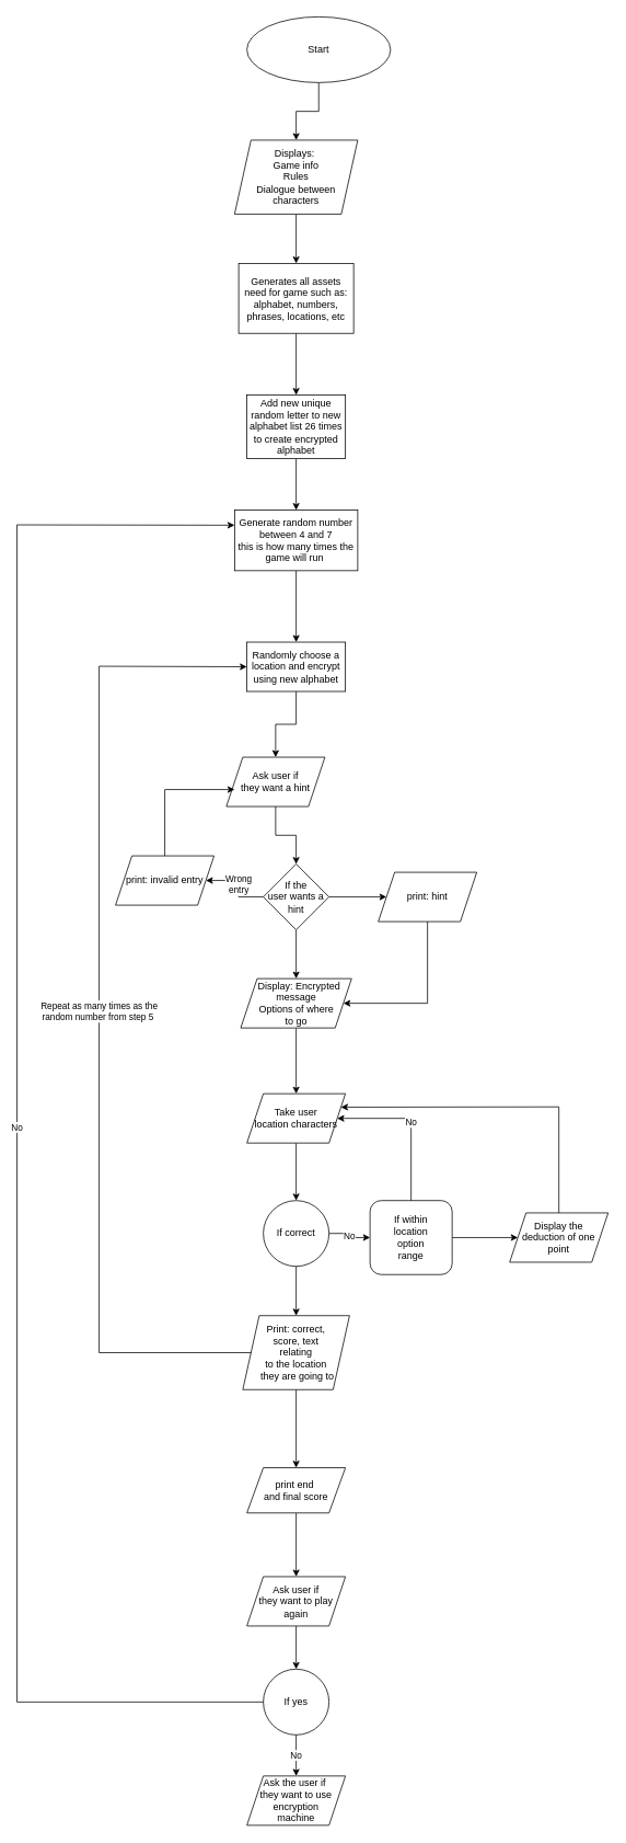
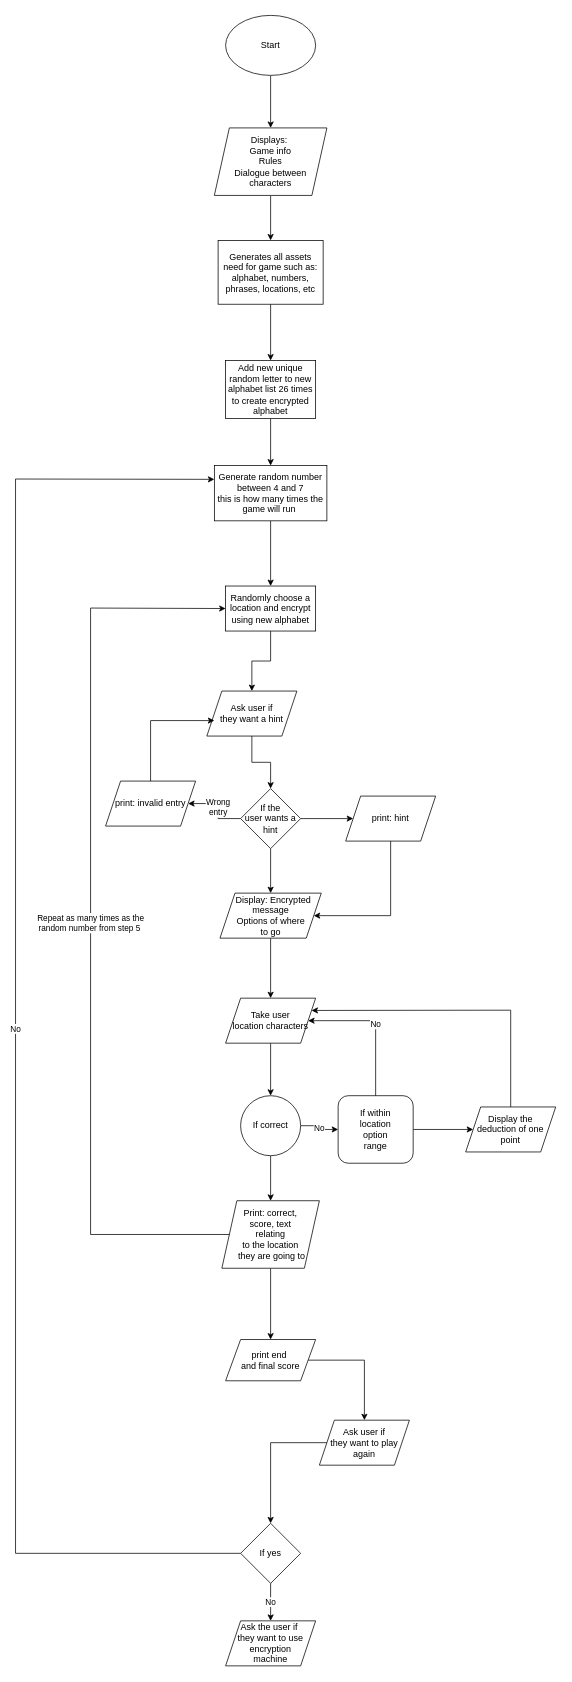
  <mxCell id="0" />
  <mxCell id="1" parent="0" />
  <mxCell id="2" value="" style="edgeStyle=orthogonalEdgeStyle;rounded=0;orthogonalLoop=1;jettySize=auto;html=1;" edge="1" parent="1" source="3" target="5"><mxGeometry relative="1" as="geometry" /></mxCell>
- <mxCell id="3" value="Start" style="ellipse;whiteSpace=wrap;html=1;" vertex="1" parent="1"><mxGeometry x="300" y="20" width="175" height="80" as="geometry" /></mxCell>
+ <mxCell id="3" value="Start" style="ellipse;whiteSpace=wrap;html=1;" vertex="1" parent="1"><mxGeometry x="300" y="20" width="120" height="80" as="geometry" /></mxCell>
  <mxCell id="4" value="" style="edgeStyle=orthogonalEdgeStyle;rounded=0;orthogonalLoop=1;jettySize=auto;html=1;" edge="1" parent="1" source="5" target="7"><mxGeometry relative="1" as="geometry" /></mxCell>
  <mxCell id="5" value="Displays:&amp;nbsp;&lt;br&gt;Game info&lt;br&gt;Rules&lt;br&gt;Dialogue between characters" style="shape=parallelogram;perimeter=parallelogramPerimeter;whiteSpace=wrap;html=1;fixedSize=1;" vertex="1" parent="1"><mxGeometry x="285" y="170" width="150" height="90" as="geometry" /></mxCell>
  <mxCell id="6" value="" style="edgeStyle=orthogonalEdgeStyle;rounded=0;orthogonalLoop=1;jettySize=auto;html=1;" edge="1" parent="1" source="7" target="9"><mxGeometry relative="1" as="geometry" /></mxCell>
  <mxCell id="7" value="Generates all assets need for game such as:&lt;br&gt;alphabet, numbers,&lt;br&gt;phrases, locations, etc" style="whiteSpace=wrap;html=1;" vertex="1" parent="1"><mxGeometry x="290" y="320" width="140" height="85" as="geometry" /></mxCell>
  <mxCell id="8" value="" style="edgeStyle=orthogonalEdgeStyle;rounded=0;orthogonalLoop=1;jettySize=auto;html=1;" edge="1" parent="1" source="9" target="11"><mxGeometry relative="1" as="geometry" /></mxCell>
  <mxCell id="9" value="Add new unique random letter to new alphabet list 26 times to create encrypted alphabet" style="whiteSpace=wrap;html=1;" vertex="1" parent="1"><mxGeometry x="300" y="480" width="120" height="77.5" as="geometry" /></mxCell>
  <mxCell id="10" value="" style="edgeStyle=orthogonalEdgeStyle;rounded=0;orthogonalLoop=1;jettySize=auto;html=1;" edge="1" parent="1" source="11" target="13"><mxGeometry relative="1" as="geometry" /></mxCell>
  <mxCell id="11" value="Generate random number between 4 and 7&lt;br&gt;this is how many times the game will run&amp;nbsp;" style="whiteSpace=wrap;html=1;" vertex="1" parent="1"><mxGeometry x="285" y="620" width="150" height="73.75" as="geometry" /></mxCell>
  <mxCell id="12" value="" style="edgeStyle=orthogonalEdgeStyle;rounded=0;orthogonalLoop=1;jettySize=auto;html=1;" edge="1" parent="1" source="13" target="15"><mxGeometry relative="1" as="geometry" /></mxCell>
  <mxCell id="13" value="Randomly choose a location and encrypt using new alphabet" style="whiteSpace=wrap;html=1;" vertex="1" parent="1"><mxGeometry x="300" y="780.625" width="120" height="60" as="geometry" /></mxCell>
  <mxCell id="14" value="" style="edgeStyle=orthogonalEdgeStyle;rounded=0;orthogonalLoop=1;jettySize=auto;html=1;" edge="1" parent="1" source="15" target="19"><mxGeometry relative="1" as="geometry" /></mxCell>
  <mxCell id="15" value="Ask user if&lt;br&gt;they want a hint" style="shape=parallelogram;perimeter=parallelogramPerimeter;whiteSpace=wrap;html=1;fixedSize=1;" vertex="1" parent="1"><mxGeometry x="275" y="920.625" width="120" height="60" as="geometry" /></mxCell>
  <mxCell id="16" value="Wrong&lt;br&gt;entry" style="edgeStyle=orthogonalEdgeStyle;rounded=0;orthogonalLoop=1;jettySize=auto;html=1;" edge="1" parent="1" source="19" target="20"><mxGeometry relative="1" as="geometry" /></mxCell>
  <mxCell id="17" value="" style="edgeStyle=orthogonalEdgeStyle;rounded=0;orthogonalLoop=1;jettySize=auto;html=1;" edge="1" parent="1" source="19" target="22"><mxGeometry relative="1" as="geometry" /></mxCell>
  <mxCell id="18" value="" style="edgeStyle=orthogonalEdgeStyle;rounded=0;orthogonalLoop=1;jettySize=auto;html=1;" edge="1" parent="1" source="19" target="24"><mxGeometry relative="1" as="geometry" /></mxCell>
  <mxCell id="19" value="If the &lt;br&gt;user wants a &lt;br&gt;hint" style="rhombus;whiteSpace=wrap;html=1;" vertex="1" parent="1"><mxGeometry x="320" y="1050.625" width="80" height="80" as="geometry" /></mxCell>
  <mxCell id="20" value="print: invalid entry" style="shape=parallelogram;perimeter=parallelogramPerimeter;whiteSpace=wrap;html=1;fixedSize=1;" vertex="1" parent="1"><mxGeometry x="140" y="1040.625" width="120" height="60" as="geometry" /></mxCell>
  <mxCell id="21" value="" style="endArrow=classic;html=1;rounded=0;entryX=0.083;entryY=0.656;entryDx=0;entryDy=0;entryPerimeter=0;" edge="1" parent="1" source="20" target="15"><mxGeometry width="50" height="50" relative="1" as="geometry"><mxPoint x="260" y="900" as="sourcePoint" /><mxPoint x="310" y="850" as="targetPoint" /><Array as="points"><mxPoint x="200" y="960" /></Array></mxGeometry></mxCell>
  <mxCell id="22" value="print: hint" style="shape=parallelogram;perimeter=parallelogramPerimeter;whiteSpace=wrap;html=1;fixedSize=1;" vertex="1" parent="1"><mxGeometry x="460" y="1060.625" width="120" height="60" as="geometry" /></mxCell>
  <mxCell id="23" value="" style="edgeStyle=orthogonalEdgeStyle;rounded=0;orthogonalLoop=1;jettySize=auto;html=1;" edge="1" parent="1" source="24" target="27"><mxGeometry relative="1" as="geometry" /></mxCell>
  <mxCell id="24" value="&amp;nbsp; Display: Encrypted message&lt;br&gt;Options of where &lt;br&gt;to go" style="shape=parallelogram;perimeter=parallelogramPerimeter;whiteSpace=wrap;html=1;fixedSize=1;" vertex="1" parent="1"><mxGeometry x="292.5" y="1190" width="135" height="60" as="geometry" /></mxCell>
  <mxCell id="25" value="" style="endArrow=classic;html=1;rounded=0;exitX=0.5;exitY=1;exitDx=0;exitDy=0;entryX=1;entryY=0.5;entryDx=0;entryDy=0;" edge="1" parent="1" source="22" target="24"><mxGeometry width="50" height="50" relative="1" as="geometry"><mxPoint x="360" y="960" as="sourcePoint" /><mxPoint x="410" y="910" as="targetPoint" /><Array as="points"><mxPoint x="520" y="1220" /></Array></mxGeometry></mxCell>
  <mxCell id="26" value="" style="edgeStyle=orthogonalEdgeStyle;rounded=0;orthogonalLoop=1;jettySize=auto;html=1;" edge="1" parent="1" source="27" target="30"><mxGeometry relative="1" as="geometry" /></mxCell>
  <mxCell id="27" value="Take user &lt;br&gt;location characters" style="shape=parallelogram;perimeter=parallelogramPerimeter;whiteSpace=wrap;html=1;fixedSize=1;" vertex="1" parent="1"><mxGeometry x="300" y="1330" width="120" height="60" as="geometry" /></mxCell>
  <mxCell id="28" value="" style="edgeStyle=orthogonalEdgeStyle;rounded=0;orthogonalLoop=1;jettySize=auto;html=1;" edge="1" parent="1" source="30" target="32"><mxGeometry relative="1" as="geometry" /></mxCell>
  <mxCell id="29" value="No" style="edgeStyle=orthogonalEdgeStyle;rounded=0;orthogonalLoop=1;jettySize=auto;html=1;" edge="1" parent="1" source="30" target="34"><mxGeometry relative="1" as="geometry" /></mxCell>
  <mxCell id="30" value="If correct" style="ellipse;whiteSpace=wrap;html=1;" vertex="1" parent="1"><mxGeometry x="320" y="1460" width="80" height="80" as="geometry" /></mxCell>
  <mxCell id="31" value="" style="edgeStyle=orthogonalEdgeStyle;rounded=0;orthogonalLoop=1;jettySize=auto;html=1;" edge="1" parent="1" source="32" target="40"><mxGeometry relative="1" as="geometry" /></mxCell>
  <mxCell id="32" value="Print: correct,&lt;br&gt;score, text &lt;br&gt;relating&lt;br&gt;to the location&lt;br&gt;&amp;nbsp;they are going to" style="shape=parallelogram;perimeter=parallelogramPerimeter;whiteSpace=wrap;html=1;fixedSize=1;" vertex="1" parent="1"><mxGeometry x="295" y="1600" width="130" height="90" as="geometry" /></mxCell>
  <mxCell id="33" value="" style="edgeStyle=orthogonalEdgeStyle;rounded=0;orthogonalLoop=1;jettySize=auto;html=1;" edge="1" parent="1" source="34" target="36"><mxGeometry relative="1" as="geometry" /></mxCell>
  <mxCell id="34" value="If within&lt;br&gt;location&lt;br&gt;option &lt;br&gt;range" style="whiteSpace=wrap;html=1;rounded=1;" vertex="1" parent="1"><mxGeometry x="450" y="1460" width="100" height="90" as="geometry" /></mxCell>
  <mxCell id="35" value="No" style="endArrow=classic;html=1;rounded=0;exitX=0.5;exitY=0;exitDx=0;exitDy=0;entryX=1;entryY=0.5;entryDx=0;entryDy=0;" edge="1" parent="1" source="34" target="27"><mxGeometry width="50" height="50" relative="1" as="geometry"><mxPoint x="420" y="1480" as="sourcePoint" /><mxPoint x="470" y="1430" as="targetPoint" /><Array as="points"><mxPoint x="500" y="1360" /></Array></mxGeometry></mxCell>
  <mxCell id="36" value="Display the &lt;br&gt;deduction of one point" style="shape=parallelogram;perimeter=parallelogramPerimeter;whiteSpace=wrap;html=1;fixedSize=1;" vertex="1" parent="1"><mxGeometry x="620" y="1475" width="120" height="60" as="geometry" /></mxCell>
  <mxCell id="37" value="" style="endArrow=classic;html=1;rounded=0;exitX=0.5;exitY=0;exitDx=0;exitDy=0;entryX=1;entryY=0.25;entryDx=0;entryDy=0;" edge="1" parent="1" source="36" target="27"><mxGeometry width="50" height="50" relative="1" as="geometry"><mxPoint x="570" y="1470" as="sourcePoint" /><mxPoint x="680" y="1340" as="targetPoint" /><Array as="points"><mxPoint x="680" y="1346" /></Array></mxGeometry></mxCell>
  <mxCell id="38" value="Repeat as many times as the&lt;br&gt;random number from step 5&amp;nbsp;" style="endArrow=classic;html=1;rounded=0;exitX=0;exitY=0.5;exitDx=0;exitDy=0;entryX=0;entryY=0.5;entryDx=0;entryDy=0;" edge="1" parent="1" source="32" target="13"><mxGeometry width="50" height="50" relative="1" as="geometry"><mxPoint x="260" y="1310" as="sourcePoint" /><mxPoint x="310" y="1260" as="targetPoint" /><Array as="points"><mxPoint x="120" y="1645" /><mxPoint x="120" y="1220" /><mxPoint x="120" y="810" /></Array></mxGeometry></mxCell>
  <mxCell id="39" value="" style="edgeStyle=orthogonalEdgeStyle;rounded=0;orthogonalLoop=1;jettySize=auto;html=1;" edge="1" parent="1" source="40" target="42"><mxGeometry relative="1" as="geometry" /></mxCell>
  <mxCell id="40" value="print end&amp;nbsp;&lt;br&gt;and final score&lt;br&gt;" style="shape=parallelogram;perimeter=parallelogramPerimeter;whiteSpace=wrap;html=1;fixedSize=1;" vertex="1" parent="1"><mxGeometry x="300" y="1785" width="120" height="55" as="geometry" /></mxCell>
  <mxCell id="41" value="" style="edgeStyle=orthogonalEdgeStyle;rounded=0;orthogonalLoop=1;jettySize=auto;html=1;" edge="1" parent="1" source="42" target="43"><mxGeometry relative="1" as="geometry" /></mxCell>
- <mxCell id="42" value="Ask user if &lt;br&gt;they want to play again" style="shape=parallelogram;perimeter=parallelogramPerimeter;whiteSpace=wrap;html=1;fixedSize=1;" vertex="1" parent="1"><mxGeometry x="300" y="1917.5" width="120" height="60" as="geometry" /></mxCell>
- <mxCell id="43" value="If yes" style="ellipse;whiteSpace=wrap;html=1;" vertex="1" parent="1"><mxGeometry x="320" y="2030" width="80" height="80" as="geometry" /></mxCell>
+ <mxCell id="42" value="Ask user if &lt;br&gt;they want to play again" style="shape=parallelogram;perimeter=parallelogramPerimeter;whiteSpace=wrap;html=1;fixedSize=1;" vertex="1" parent="1"><mxGeometry x="425" y="1892.5" width="120" height="60" as="geometry" /></mxCell>
+ <mxCell id="43" value="If yes" style="rhombus;whiteSpace=wrap;html=1;" vertex="1" parent="1"><mxGeometry x="320" y="2030" width="80" height="80" as="geometry" /></mxCell>
  <mxCell id="44" value="Ask the user if&amp;nbsp;&lt;br&gt;they want to use&lt;br&gt;encryption &lt;br&gt;machine" style="shape=parallelogram;perimeter=parallelogramPerimeter;whiteSpace=wrap;html=1;fixedSize=1;" vertex="1" parent="1"><mxGeometry x="300" y="2160" width="120" height="60" as="geometry" /></mxCell>
  <mxCell id="45" value="No" style="endArrow=classic;html=1;rounded=0;exitX=0.5;exitY=1;exitDx=0;exitDy=0;entryX=0.5;entryY=0;entryDx=0;entryDy=0;" edge="1" parent="1" source="43" target="44"><mxGeometry width="50" height="50" relative="1" as="geometry"><mxPoint x="190" y="1900" as="sourcePoint" /><mxPoint x="240" y="1850" as="targetPoint" /></mxGeometry></mxCell>
  <mxCell id="46" value="No" style="endArrow=classic;html=1;rounded=0;entryX=0;entryY=0.25;entryDx=0;entryDy=0;exitX=0;exitY=0.5;exitDx=0;exitDy=0;exitPerimeter=0;" edge="1" parent="1" source="43" target="11"><mxGeometry width="50" height="50" relative="1" as="geometry"><mxPoint x="310" y="2060" as="sourcePoint" /><mxPoint x="240" y="1850" as="targetPoint" /><Array as="points"><mxPoint x="20" y="2070" /><mxPoint x="20" y="638" /></Array></mxGeometry></mxCell>
